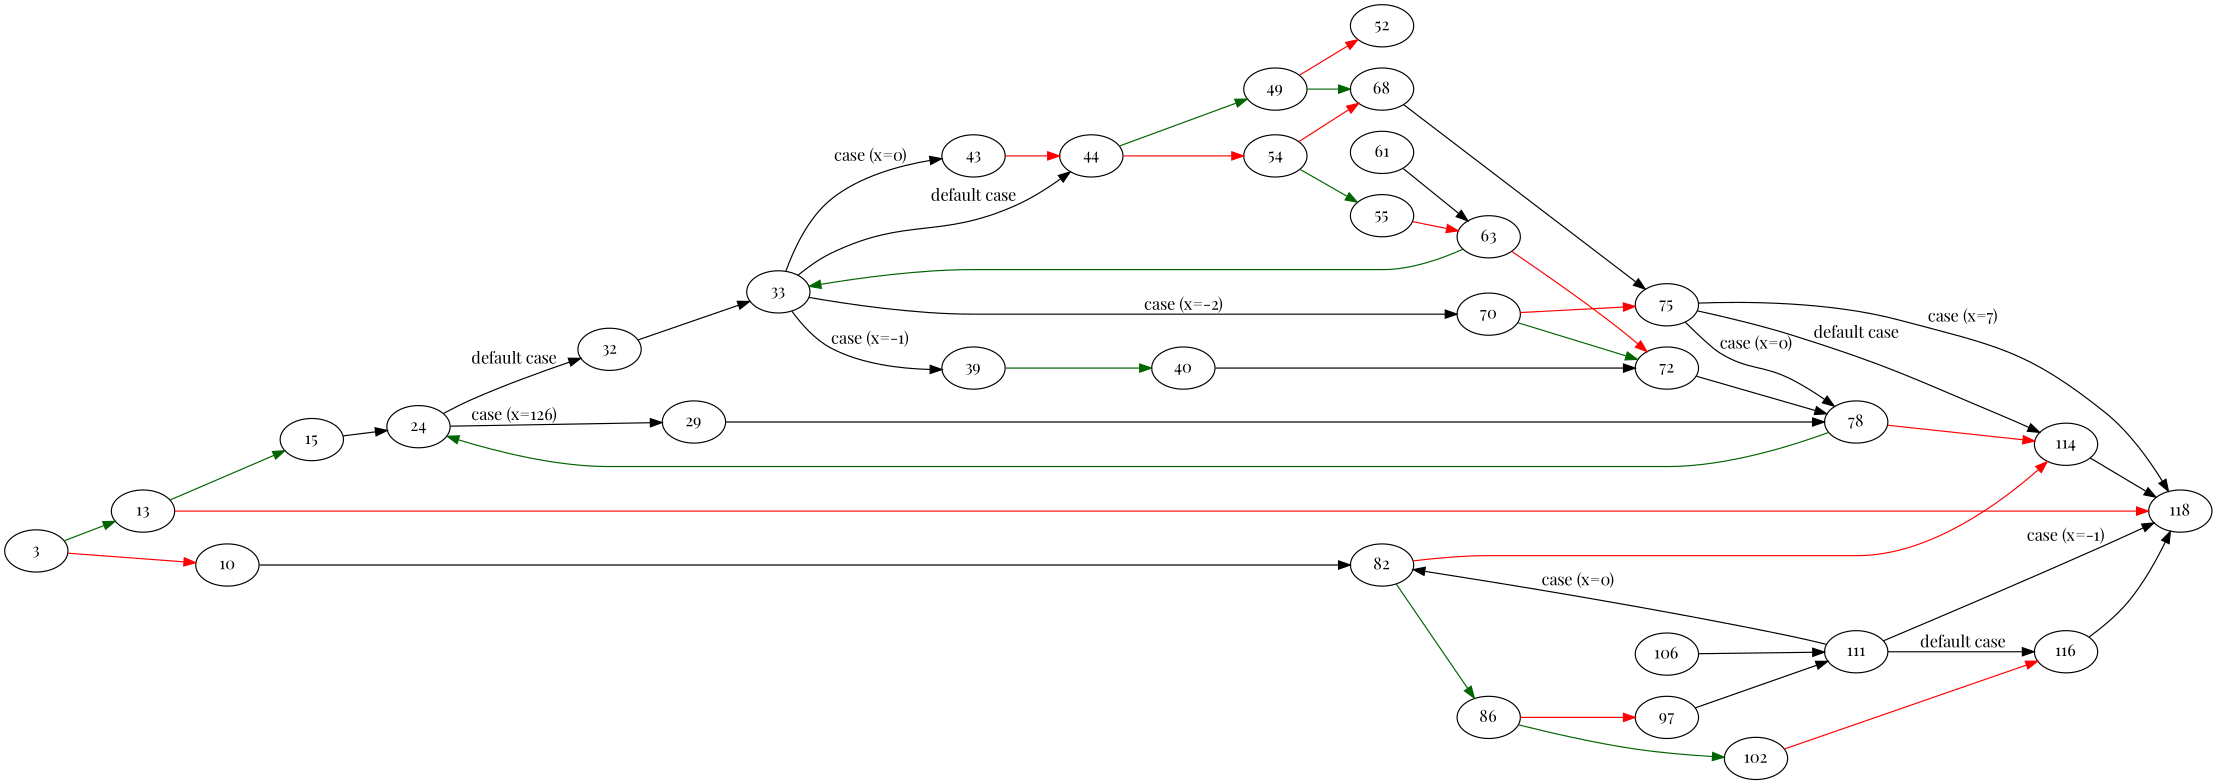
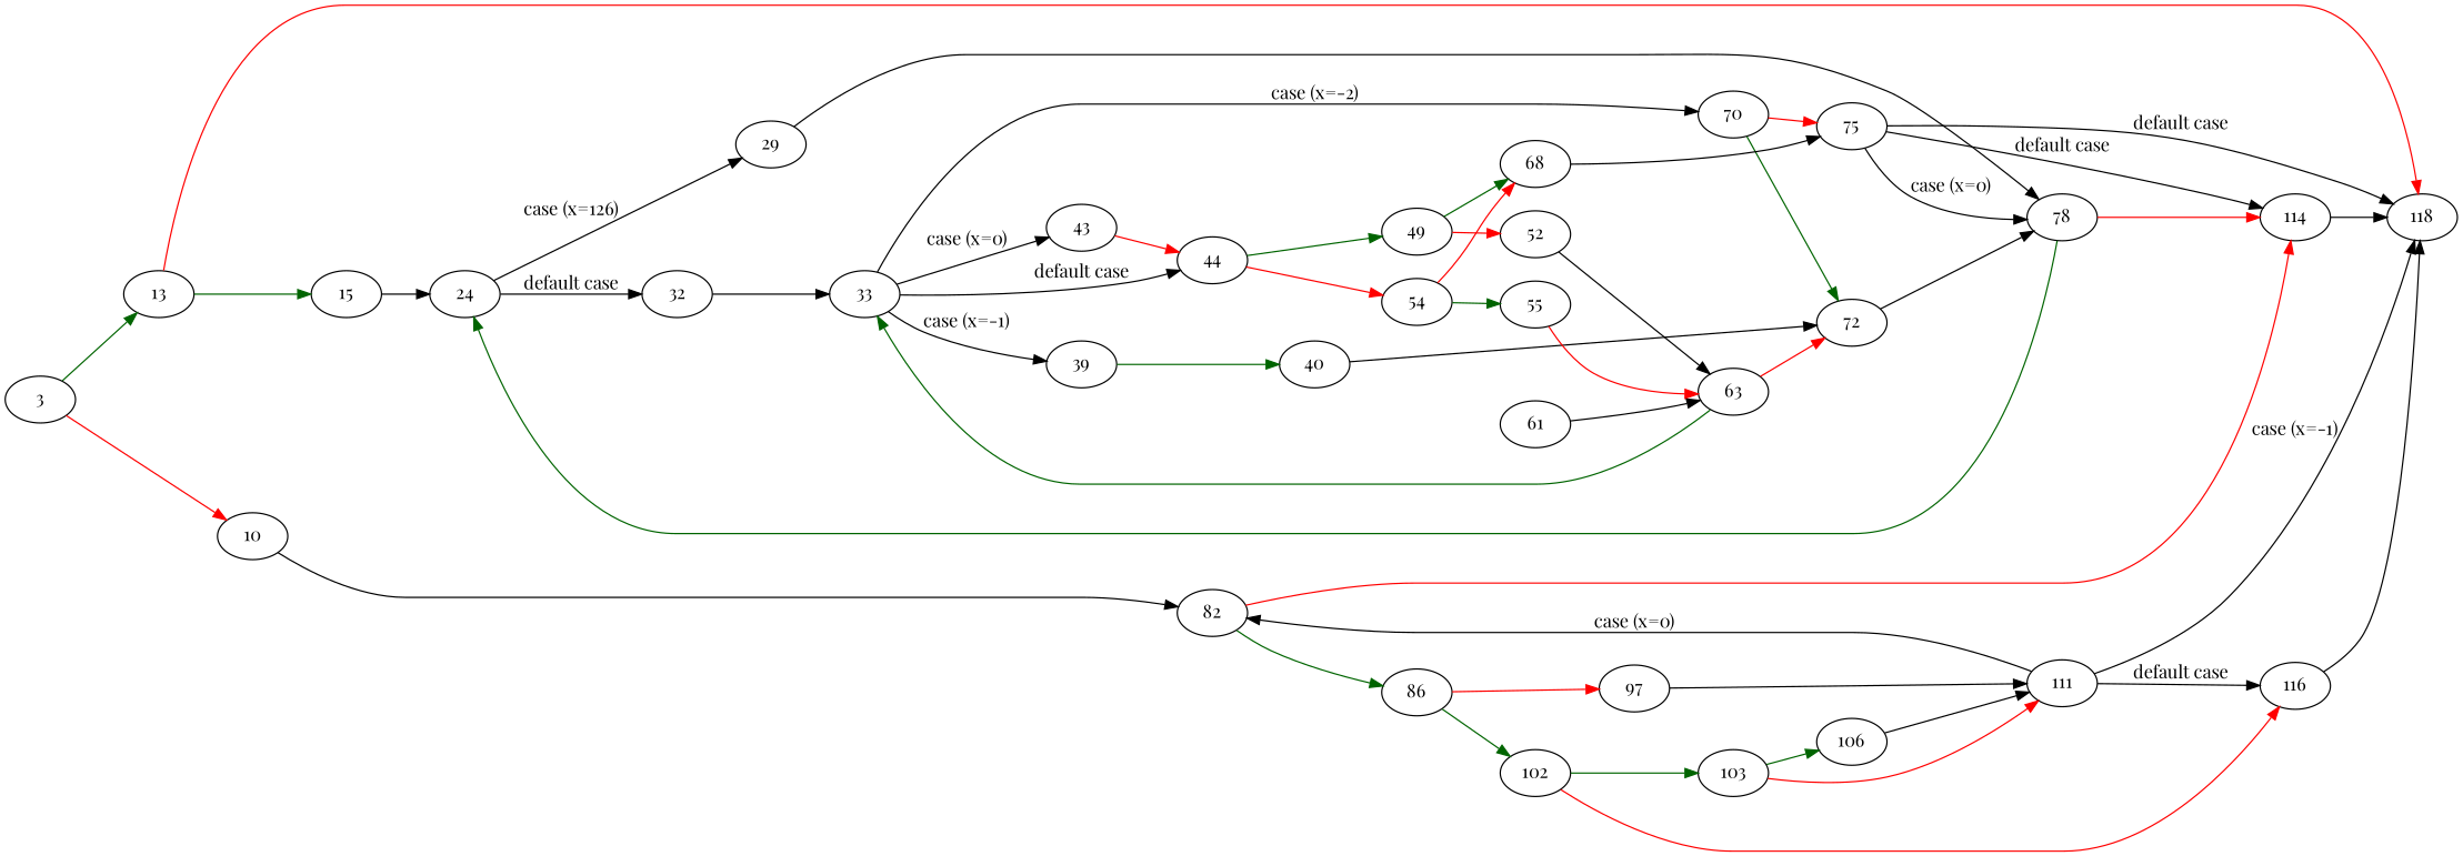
  strict digraph {
    fontname="Playfair Display"
    rankdir=LR
    node [fontname="Playfair Display"]
    edge [fontname="Playfair Display"]
    3 [entry=true]
    13
    10
    15
    118
    82
    24
    86
    114
    102
    97
    116
    29
    32
    78
    33
    39
    70
    43
    44
    40
    72
    75
    49
    54
    68
    52
    55
    63
    61
+   103
    111
    106
    3 -> 13 [color=darkgreen cond=true]
    3 -> 10 [color=red cond=false]
    13 -> 15 [color=darkgreen cond=true]
    13 -> 118 [color=red cond=false]
    10 -> 82
    15 -> 24
    82 -> 86 [color=darkgreen cond=true]
    82 -> 114 [color=red cond=false]
    24 -> 29 [cond="case (x=126)" label="case (x=126)"]
    24 -> 32 [cond="default case" label="default case"]
    86 -> 102 [color=darkgreen cond=true]
    86 -> 97 [color=red cond=false]
    114 -> 118
    102 -> 116 [color=red cond=false]
+   102 -> 103 [color=darkgreen cond=true]
    97 -> 111
    116 -> 118
    29 -> 78
    32 -> 33
    78 -> 24 [color=darkgreen cond=true]
    78 -> 114 [color=red cond=false]
    33 -> 39 [cond="case (x=-1)" label="case (x=-1)"]
    33 -> 70 [cond="case (x=-2)" label="case (x=-2)"]
    33 -> 43 [cond="case (x=0)" label="case (x=0)"]
    33 -> 44 [cond="default case" label="default case"]
    39 -> 40 [color=darkgreen cond=true]
    70 -> 72 [color=darkgreen cond=true]
    70 -> 75 [color=red cond=false]
    43 -> 44 [color=red]
    44 -> 49 [color=darkgreen cond=true]
    44 -> 54 [color=red cond=false]
    40 -> 72
    72 -> 78
-   75 -> 118 [cond="case (x=7)" label="case (x=7)"]
+   75 -> 118 [cond="case (x=7)" label="default case"]
    75 -> 114 [cond="default case" label="default case"]
    75 -> 78 [cond="case (x=0)" label="case (x=0)"]
    49 -> 68 [color=darkgreen cond=true]
    49 -> 52 [color=red cond=false]
    54 -> 68 [color=red cond=false]
    54 -> 55 [color=darkgreen cond=true]
    68 -> 75
+   52 -> 63
    55 -> 63 [color=red cond=false]
    63 -> 33 [color=darkgreen cond=true]
    63 -> 72 [color=red cond=false]
    61 -> 63
+   103 -> 111 [color=red cond=false]
+   103 -> 106 [color=darkgreen cond=true]
    111 -> 118 [cond="case (x=-1)" label="case (x=-1)"]
    111 -> 82 [cond="case (x=0)" label="case (x=0)"]
    111 -> 116 [cond="default case" label="default case"]
    106 -> 111
  }
